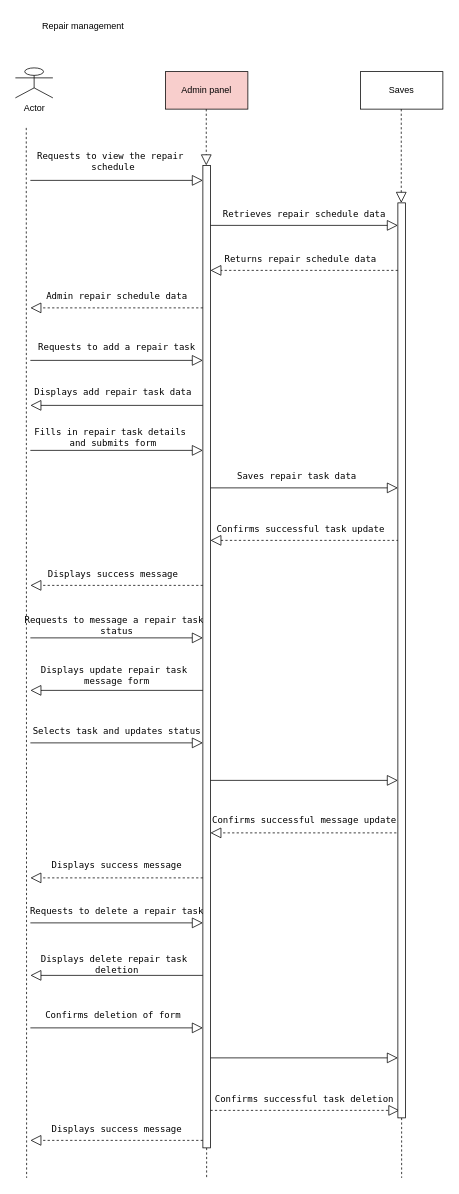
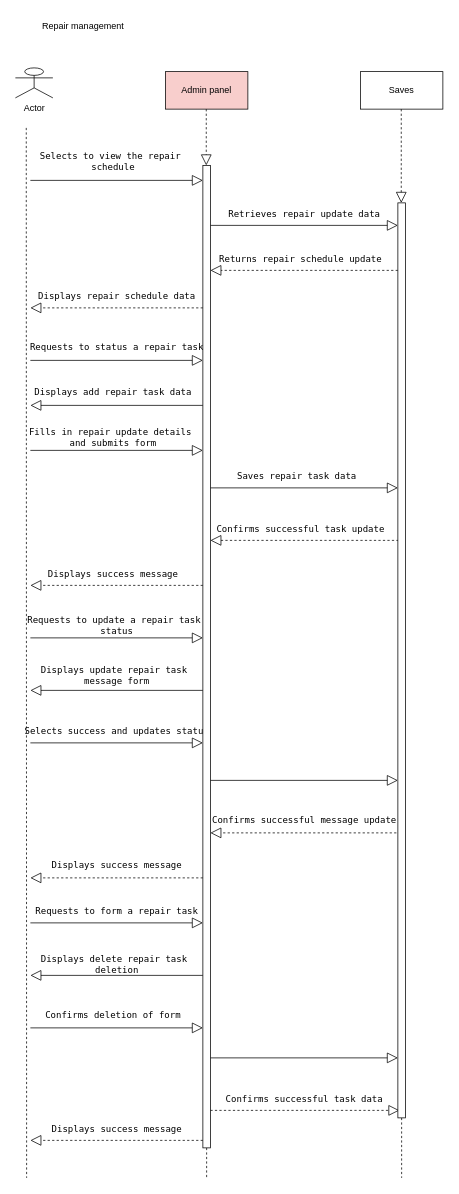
  <mxCell id="0" />
  <mxCell id="1" parent="0" />
  <mxCell id="2" value="Actor" style="shape=umlActor;verticalLabelPosition=bottom;verticalAlign=top;html=1;outlineConnect=0;" parent="1" vertex="1"><mxGeometry x="20" y="90" width="50" height="40" as="geometry" /></mxCell>
  <mxCell id="3" value="Saves" style="html=1;whiteSpace=wrap;" parent="1" vertex="1"><mxGeometry x="480" y="95" width="110" height="50" as="geometry" /></mxCell>
  <mxCell id="4" value="Admin panel" style="html=1;whiteSpace=wrap;fillColor=#f8cecc;" parent="1" vertex="1"><mxGeometry x="220" y="95" width="110" height="50" as="geometry" /></mxCell>
  <mxCell id="5" value="" style="endArrow=none;dashed=1;endFill=0;endSize=12;html=1;rounded=0;" parent="1" edge="1"><mxGeometry width="160" relative="1" as="geometry"><mxPoint x="34.5" y="170" as="sourcePoint" /><mxPoint x="35" y="1570" as="targetPoint" /></mxGeometry></mxCell>
  <mxCell id="6" value="" style="endArrow=none;dashed=1;endFill=0;endSize=12;html=1;rounded=0;" parent="1" source="51" edge="1"><mxGeometry width="160" relative="1" as="geometry"><mxPoint x="274.5" y="145" as="sourcePoint" /><mxPoint x="275" y="1570" as="targetPoint" /></mxGeometry></mxCell>
  <mxCell id="7" value="" style="endArrow=none;dashed=1;endFill=0;endSize=12;html=1;rounded=0;" parent="1" source="53" edge="1"><mxGeometry width="160" relative="1" as="geometry"><mxPoint x="534.5" y="145" as="sourcePoint" /><mxPoint x="535" y="1570" as="targetPoint" /></mxGeometry></mxCell>
- <mxCell id="8" value="&lt;pre&gt;&lt;code class=&quot;!whitespace-pre hljs language-makefile&quot;&gt;Requests to view the repair &lt;br&gt;schedule&lt;/code&gt;&lt;/pre&gt;" style="text;html=1;align=center;verticalAlign=middle;resizable=0;points=[];autosize=1;strokeColor=none;fillColor=none;" parent="1" vertex="1"><mxGeometry x="40" y="180" width="220" height="70" as="geometry" /></mxCell>
- <mxCell id="9" value="&lt;pre&gt;&lt;code class=&quot;!whitespace-pre hljs language-makefile&quot;&gt;Retrieves repair schedule data&lt;/code&gt;&lt;/pre&gt;" style="text;html=1;align=center;verticalAlign=middle;resizable=0;points=[];autosize=1;strokeColor=none;fillColor=none;" parent="1" vertex="1"><mxGeometry x="290" y="260" width="230" height="50" as="geometry" /></mxCell>
- <mxCell id="10" value="&lt;pre&gt;&lt;code class=&quot;!whitespace-pre hljs language-makefile&quot;&gt;Returns repair schedule data&lt;/code&gt;&lt;/pre&gt;" style="text;html=1;align=center;verticalAlign=middle;resizable=0;points=[];autosize=1;strokeColor=none;fillColor=none;" parent="1" vertex="1"><mxGeometry x="290" y="320" width="220" height="50" as="geometry" /></mxCell>
- <mxCell id="11" value="&lt;pre&gt;&lt;code class=&quot;!whitespace-pre hljs language-makefile&quot;&gt;Admin repair schedule data&lt;/code&gt;&lt;/pre&gt;" style="text;html=1;align=center;verticalAlign=middle;resizable=0;points=[];autosize=1;strokeColor=none;fillColor=none;" parent="1" vertex="1"><mxGeometry x="40" y="370" width="230" height="50" as="geometry" /></mxCell>
- <mxCell id="12" value="&lt;pre&gt;&lt;code class=&quot;!whitespace-pre hljs language-makefile&quot;&gt;Requests to add a repair task&lt;/code&gt;&lt;/pre&gt;" style="text;html=1;align=center;verticalAlign=middle;resizable=0;points=[];autosize=1;strokeColor=none;fillColor=none;" parent="1" vertex="1"><mxGeometry x="40" y="438" width="230" height="50" as="geometry" /></mxCell>
+ <mxCell id="8" value="&lt;pre&gt;&lt;code class=&quot;!whitespace-pre hljs language-makefile&quot;&gt;Selects to view the repair &lt;br&gt;schedule&lt;/code&gt;&lt;/pre&gt;" style="text;html=1;align=center;verticalAlign=middle;resizable=0;points=[];autosize=1;strokeColor=none;fillColor=none;" parent="1" vertex="1"><mxGeometry x="40" y="180" width="220" height="70" as="geometry" /></mxCell>
+ <mxCell id="9" value="&lt;pre&gt;&lt;code class=&quot;!whitespace-pre hljs language-makefile&quot;&gt;Retrieves repair update data&lt;/code&gt;&lt;/pre&gt;" style="text;html=1;align=center;verticalAlign=middle;resizable=0;points=[];autosize=1;strokeColor=none;fillColor=none;" parent="1" vertex="1"><mxGeometry x="290" y="260" width="230" height="50" as="geometry" /></mxCell>
+ <mxCell id="10" value="&lt;pre&gt;&lt;code class=&quot;!whitespace-pre hljs language-makefile&quot;&gt;Returns repair schedule update&lt;/code&gt;&lt;/pre&gt;" style="text;html=1;align=center;verticalAlign=middle;resizable=0;points=[];autosize=1;strokeColor=none;fillColor=none;" parent="1" vertex="1"><mxGeometry x="290" y="320" width="220" height="50" as="geometry" /></mxCell>
+ <mxCell id="11" value="&lt;pre&gt;&lt;code class=&quot;!whitespace-pre hljs language-makefile&quot;&gt;Displays repair schedule data&lt;/code&gt;&lt;/pre&gt;" style="text;html=1;align=center;verticalAlign=middle;resizable=0;points=[];autosize=1;strokeColor=none;fillColor=none;" parent="1" vertex="1"><mxGeometry x="40" y="370" width="230" height="50" as="geometry" /></mxCell>
+ <mxCell id="12" value="&lt;pre&gt;&lt;code class=&quot;!whitespace-pre hljs language-makefile&quot;&gt;Requests to status a repair task&lt;/code&gt;&lt;/pre&gt;" style="text;html=1;align=center;verticalAlign=middle;resizable=0;points=[];autosize=1;strokeColor=none;fillColor=none;" parent="1" vertex="1"><mxGeometry x="40" y="438" width="230" height="50" as="geometry" /></mxCell>
  <mxCell id="13" value="&lt;pre&gt;&lt;code class=&quot;!whitespace-pre hljs language-makefile&quot;&gt;Displays add repair task data&lt;/code&gt;&lt;/pre&gt;" style="text;html=1;align=center;verticalAlign=middle;resizable=0;points=[];autosize=1;strokeColor=none;fillColor=none;" parent="1" vertex="1"><mxGeometry x="35" y="498" width="230" height="50" as="geometry" /></mxCell>
- <mxCell id="14" value="&lt;pre&gt;&lt;code class=&quot;!whitespace-pre hljs language-makefile&quot;&gt;Fills in repair task details &lt;br&gt;and submits form&lt;/code&gt;&lt;/pre&gt;" style="text;html=1;align=center;verticalAlign=middle;resizable=0;points=[];autosize=1;strokeColor=none;fillColor=none;" parent="1" vertex="1"><mxGeometry x="35" y="548" width="230" height="70" as="geometry" /></mxCell>
+ <mxCell id="14" value="&lt;pre&gt;&lt;code class=&quot;!whitespace-pre hljs language-makefile&quot;&gt;Fills in repair update details &lt;br&gt;and submits form&lt;/code&gt;&lt;/pre&gt;" style="text;html=1;align=center;verticalAlign=middle;resizable=0;points=[];autosize=1;strokeColor=none;fillColor=none;" parent="1" vertex="1"><mxGeometry x="35" y="548" width="230" height="70" as="geometry" /></mxCell>
  <mxCell id="15" value="&lt;pre&gt;&lt;code class=&quot;!whitespace-pre hljs language-makefile&quot;&gt;Saves repair task data&lt;/code&gt;&lt;/pre&gt;" style="text;html=1;align=center;verticalAlign=middle;resizable=0;points=[];autosize=1;strokeColor=none;fillColor=none;" parent="1" vertex="1"><mxGeometry x="305" y="610" width="180" height="50" as="geometry" /></mxCell>
  <mxCell id="16" value="&lt;pre&gt;&lt;code class=&quot;!whitespace-pre hljs language-makefile&quot;&gt;Confirms successful task update&lt;/code&gt;&lt;/pre&gt;" style="text;html=1;align=center;verticalAlign=middle;resizable=0;points=[];autosize=1;strokeColor=none;fillColor=none;" parent="1" vertex="1"><mxGeometry x="275" y="680" width="250" height="50" as="geometry" /></mxCell>
  <mxCell id="17" value="&lt;pre&gt;&lt;code class=&quot;!whitespace-pre hljs language-makefile&quot;&gt;Displays success message&lt;/code&gt;&lt;/pre&gt;" style="text;html=1;align=center;verticalAlign=middle;resizable=0;points=[];autosize=1;strokeColor=none;fillColor=none;" parent="1" vertex="1"><mxGeometry x="55" y="740" width="190" height="50" as="geometry" /></mxCell>
- <mxCell id="18" value="&lt;pre&gt;&lt;code class=&quot;!whitespace-pre hljs language-makefile&quot;&gt;Requests to message a repair task &lt;br&gt;status&lt;/code&gt;&lt;/pre&gt;" style="text;html=1;align=center;verticalAlign=middle;resizable=0;points=[];autosize=1;strokeColor=none;fillColor=none;" parent="1" vertex="1"><mxGeometry x="30" y="798" width="250" height="70" as="geometry" /></mxCell>
+ <mxCell id="18" value="&lt;pre&gt;&lt;code class=&quot;!whitespace-pre hljs language-makefile&quot;&gt;Requests to update a repair task &lt;br&gt;status&lt;/code&gt;&lt;/pre&gt;" style="text;html=1;align=center;verticalAlign=middle;resizable=0;points=[];autosize=1;strokeColor=none;fillColor=none;" parent="1" vertex="1"><mxGeometry x="30" y="798" width="250" height="70" as="geometry" /></mxCell>
  <mxCell id="19" value="&lt;pre&gt;&lt;code class=&quot;!whitespace-pre hljs language-makefile&quot;&gt;Displays update repair task &lt;br&gt;message form&lt;/code&gt;&lt;/pre&gt;" style="text;html=1;align=center;verticalAlign=middle;resizable=0;points=[];autosize=1;strokeColor=none;fillColor=none;" parent="1" vertex="1"><mxGeometry x="45" y="865" width="220" height="70" as="geometry" /></mxCell>
- <mxCell id="20" value="&lt;pre&gt;&lt;code class=&quot;!whitespace-pre hljs language-makefile&quot;&gt;Selects task and updates status&lt;/code&gt;&lt;/pre&gt;" style="text;html=1;align=center;verticalAlign=middle;resizable=0;points=[];autosize=1;strokeColor=none;fillColor=none;" parent="1" vertex="1"><mxGeometry x="35" y="950" width="240" height="50" as="geometry" /></mxCell>
+ <mxCell id="20" value="&lt;pre&gt;&lt;code class=&quot;!whitespace-pre hljs language-makefile&quot;&gt;Selects success and updates status&lt;/code&gt;&lt;/pre&gt;" style="text;html=1;align=center;verticalAlign=middle;resizable=0;points=[];autosize=1;strokeColor=none;fillColor=none;" parent="1" vertex="1"><mxGeometry x="35" y="950" width="240" height="50" as="geometry" /></mxCell>
  <mxCell id="21" value="&lt;pre&gt;&lt;code class=&quot;!whitespace-pre hljs language-makefile&quot;&gt;Confirms successful message update&lt;/code&gt;&lt;/pre&gt;" style="text;html=1;align=center;verticalAlign=middle;resizable=0;points=[];autosize=1;strokeColor=none;fillColor=none;" parent="1" vertex="1"><mxGeometry x="280" y="1068" width="250" height="50" as="geometry" /></mxCell>
  <mxCell id="22" value="&lt;pre&gt;&lt;code class=&quot;!whitespace-pre hljs language-makefile&quot;&gt;Displays success message&lt;/code&gt;&lt;/pre&gt;" style="text;html=1;align=center;verticalAlign=middle;resizable=0;points=[];autosize=1;strokeColor=none;fillColor=none;" parent="1" vertex="1"><mxGeometry x="60" y="1128" width="190" height="50" as="geometry" /></mxCell>
- <mxCell id="23" value="&lt;pre&gt;&lt;code class=&quot;!whitespace-pre hljs language-makefile&quot;&gt;Requests to delete a repair task&lt;/code&gt;&lt;/pre&gt;" style="text;html=1;align=center;verticalAlign=middle;resizable=0;points=[];autosize=1;strokeColor=none;fillColor=none;" parent="1" vertex="1"><mxGeometry x="30" y="1190" width="250" height="50" as="geometry" /></mxCell>
+ <mxCell id="23" value="&lt;pre&gt;&lt;code class=&quot;!whitespace-pre hljs language-makefile&quot;&gt;Requests to form a repair task&lt;/code&gt;&lt;/pre&gt;" style="text;html=1;align=center;verticalAlign=middle;resizable=0;points=[];autosize=1;strokeColor=none;fillColor=none;" parent="1" vertex="1"><mxGeometry x="30" y="1190" width="250" height="50" as="geometry" /></mxCell>
  <mxCell id="24" value="&lt;pre&gt;&lt;code class=&quot;!whitespace-pre hljs language-makefile&quot;&gt;Displays delete repair task &lt;br&gt;deletion&lt;/code&gt;&lt;/pre&gt;" style="text;html=1;align=center;verticalAlign=middle;resizable=0;points=[];autosize=1;strokeColor=none;fillColor=none;" parent="1" vertex="1"><mxGeometry x="45" y="1250" width="220" height="70" as="geometry" /></mxCell>
  <mxCell id="25" value="&lt;pre&gt;&lt;code class=&quot;!whitespace-pre hljs language-makefile&quot;&gt;Confirms deletion of form&lt;/code&gt;&lt;/pre&gt;" style="text;html=1;align=center;verticalAlign=middle;resizable=0;points=[];autosize=1;strokeColor=none;fillColor=none;" parent="1" vertex="1"><mxGeometry x="50" y="1328" width="200" height="50" as="geometry" /></mxCell>
- <mxCell id="26" value="&lt;pre&gt;&lt;code class=&quot;!whitespace-pre hljs language-makefile&quot;&gt;Confirms successful task deletion&lt;/code&gt;&lt;/pre&gt;" style="text;html=1;align=center;verticalAlign=middle;resizable=0;points=[];autosize=1;strokeColor=none;fillColor=none;" parent="1" vertex="1"><mxGeometry x="280" y="1440" width="250" height="50" as="geometry" /></mxCell>
+ <mxCell id="26" value="&lt;pre&gt;&lt;code class=&quot;!whitespace-pre hljs language-makefile&quot;&gt;Confirms successful task data&lt;/code&gt;&lt;/pre&gt;" style="text;html=1;align=center;verticalAlign=middle;resizable=0;points=[];autosize=1;strokeColor=none;fillColor=none;" parent="1" vertex="1"><mxGeometry x="280" y="1440" width="250" height="50" as="geometry" /></mxCell>
  <mxCell id="27" value="&lt;pre&gt;&lt;code class=&quot;!whitespace-pre hljs language-makefile&quot;&gt;Displays success message&lt;/code&gt;&lt;/pre&gt;" style="text;html=1;align=center;verticalAlign=middle;resizable=0;points=[];autosize=1;strokeColor=none;fillColor=none;" parent="1" vertex="1"><mxGeometry x="60" y="1480" width="190" height="50" as="geometry" /></mxCell>
  <mxCell id="28" value="" style="endArrow=block;endFill=0;endSize=12;html=1;rounded=0;" parent="1" edge="1"><mxGeometry width="160" relative="1" as="geometry"><mxPoint x="40" y="240" as="sourcePoint" /><mxPoint x="270" y="240" as="targetPoint" /></mxGeometry></mxCell>
  <mxCell id="29" value="" style="endArrow=block;endFill=0;endSize=12;html=1;rounded=0;" parent="1" edge="1"><mxGeometry width="160" relative="1" as="geometry"><mxPoint x="280" y="300" as="sourcePoint" /><mxPoint x="530" y="300" as="targetPoint" /></mxGeometry></mxCell>
  <mxCell id="30" value="" style="endArrow=block;endFill=0;endSize=12;html=1;rounded=0;dashed=1;" parent="1" edge="1"><mxGeometry width="160" relative="1" as="geometry"><mxPoint x="530" y="360" as="sourcePoint" /><mxPoint x="280" y="360" as="targetPoint" /></mxGeometry></mxCell>
  <mxCell id="31" value="" style="endArrow=block;endFill=0;endSize=12;html=1;rounded=0;dashed=1;" parent="1" edge="1"><mxGeometry width="160" relative="1" as="geometry"><mxPoint x="270" y="410" as="sourcePoint" /><mxPoint x="40" y="410" as="targetPoint" /></mxGeometry></mxCell>
  <mxCell id="32" value="" style="endArrow=block;endFill=0;endSize=12;html=1;rounded=0;" parent="1" edge="1"><mxGeometry width="160" relative="1" as="geometry"><mxPoint x="40" y="480" as="sourcePoint" /><mxPoint x="270" y="480" as="targetPoint" /></mxGeometry></mxCell>
  <mxCell id="33" value="" style="endArrow=block;endFill=0;endSize=12;html=1;rounded=0;" parent="1" edge="1"><mxGeometry width="160" relative="1" as="geometry"><mxPoint x="270" y="540" as="sourcePoint" /><mxPoint x="40" y="540" as="targetPoint" /></mxGeometry></mxCell>
  <mxCell id="34" value="" style="endArrow=block;endFill=0;endSize=12;html=1;rounded=0;" parent="1" edge="1"><mxGeometry width="160" relative="1" as="geometry"><mxPoint x="40" y="600" as="sourcePoint" /><mxPoint x="270" y="600" as="targetPoint" /></mxGeometry></mxCell>
  <mxCell id="35" value="" style="endArrow=block;endFill=0;endSize=12;html=1;rounded=0;" parent="1" edge="1"><mxGeometry width="160" relative="1" as="geometry"><mxPoint x="280" y="650" as="sourcePoint" /><mxPoint x="530" y="650" as="targetPoint" /></mxGeometry></mxCell>
  <mxCell id="36" value="" style="endArrow=block;endFill=0;endSize=12;html=1;rounded=0;entryX=1.024;entryY=0.8;entryDx=0;entryDy=0;entryPerimeter=0;exitX=1.024;exitY=0.8;exitDx=0;exitDy=0;exitPerimeter=0;dashed=1;" parent="1" source="16" edge="1"><mxGeometry width="160" relative="1" as="geometry"><mxPoint x="510" y="720" as="sourcePoint" /><mxPoint x="280" y="720" as="targetPoint" /></mxGeometry></mxCell>
  <mxCell id="37" value="" style="endArrow=block;endFill=0;endSize=12;html=1;rounded=0;dashed=1;" parent="1" edge="1"><mxGeometry width="160" relative="1" as="geometry"><mxPoint x="270" y="780" as="sourcePoint" /><mxPoint x="40" y="780" as="targetPoint" /></mxGeometry></mxCell>
  <mxCell id="38" value="" style="endArrow=block;endFill=0;endSize=12;html=1;rounded=0;" parent="1" edge="1"><mxGeometry width="160" relative="1" as="geometry"><mxPoint x="40" y="850" as="sourcePoint" /><mxPoint x="270" y="850" as="targetPoint" /></mxGeometry></mxCell>
  <mxCell id="39" value="" style="endArrow=block;endFill=0;endSize=12;html=1;rounded=0;" parent="1" edge="1"><mxGeometry width="160" relative="1" as="geometry"><mxPoint x="270" y="920" as="sourcePoint" /><mxPoint x="40" y="920" as="targetPoint" /></mxGeometry></mxCell>
  <mxCell id="40" value="" style="endArrow=block;endFill=0;endSize=12;html=1;rounded=0;" parent="1" edge="1"><mxGeometry width="160" relative="1" as="geometry"><mxPoint x="40" y="990" as="sourcePoint" /><mxPoint x="270" y="990" as="targetPoint" /></mxGeometry></mxCell>
  <mxCell id="41" value="" style="endArrow=block;endFill=0;endSize=12;html=1;rounded=0;" parent="1" edge="1"><mxGeometry width="160" relative="1" as="geometry"><mxPoint x="280" y="1040" as="sourcePoint" /><mxPoint x="530" y="1040" as="targetPoint" /></mxGeometry></mxCell>
  <mxCell id="42" value="" style="endArrow=block;endFill=0;endSize=12;html=1;rounded=0;entryX=1.016;entryY=0.84;entryDx=0;entryDy=0;entryPerimeter=0;exitX=1.016;exitY=0.84;exitDx=0;exitDy=0;exitPerimeter=0;dashed=1;" parent="1" source="21" edge="1"><mxGeometry width="160" relative="1" as="geometry"><mxPoint x="510" y="1110" as="sourcePoint" /><mxPoint x="280" y="1110" as="targetPoint" /></mxGeometry></mxCell>
  <mxCell id="43" value="" style="endArrow=block;endFill=0;endSize=12;html=1;rounded=0;dashed=1;" parent="1" edge="1"><mxGeometry width="160" relative="1" as="geometry"><mxPoint x="270" y="1170" as="sourcePoint" /><mxPoint x="40" y="1170" as="targetPoint" /></mxGeometry></mxCell>
  <mxCell id="44" value="" style="endArrow=block;endFill=0;endSize=12;html=1;rounded=0;" parent="1" edge="1"><mxGeometry width="160" relative="1" as="geometry"><mxPoint x="40" y="1230" as="sourcePoint" /><mxPoint x="270" y="1230" as="targetPoint" /></mxGeometry></mxCell>
  <mxCell id="45" value="" style="endArrow=block;endFill=0;endSize=12;html=1;rounded=0;" parent="1" edge="1"><mxGeometry width="160" relative="1" as="geometry"><mxPoint x="270" y="1300" as="sourcePoint" /><mxPoint x="40" y="1300" as="targetPoint" /></mxGeometry></mxCell>
  <mxCell id="46" value="" style="endArrow=block;endFill=0;endSize=12;html=1;rounded=0;" parent="1" edge="1"><mxGeometry width="160" relative="1" as="geometry"><mxPoint x="40" y="1370" as="sourcePoint" /><mxPoint x="270" y="1370" as="targetPoint" /></mxGeometry></mxCell>
  <mxCell id="47" value="" style="endArrow=block;endFill=0;endSize=12;html=1;rounded=0;" parent="1" edge="1"><mxGeometry width="160" relative="1" as="geometry"><mxPoint x="280" y="1410" as="sourcePoint" /><mxPoint x="530" y="1410" as="targetPoint" /></mxGeometry></mxCell>
  <mxCell id="48" value="" style="endArrow=block;endFill=0;endSize=12;html=1;rounded=0;entryX=1.008;entryY=0.8;entryDx=0;entryDy=0;entryPerimeter=0;dashed=1;" parent="1" target="26" edge="1"><mxGeometry width="160" relative="1" as="geometry"><mxPoint x="280" y="1480" as="sourcePoint" /><mxPoint x="510" y="1480" as="targetPoint" /></mxGeometry></mxCell>
  <mxCell id="49" value="" style="endArrow=block;endFill=0;endSize=12;html=1;rounded=0;dashed=1;" parent="1" edge="1"><mxGeometry width="160" relative="1" as="geometry"><mxPoint x="270" y="1520" as="sourcePoint" /><mxPoint x="40" y="1520" as="targetPoint" /></mxGeometry></mxCell>
  <mxCell id="50" value="" style="endArrow=block;dashed=1;endFill=0;endSize=12;html=1;rounded=0;" parent="1" target="51" edge="1"><mxGeometry width="160" relative="1" as="geometry"><mxPoint x="274.5" y="145" as="sourcePoint" /><mxPoint x="275" y="1570" as="targetPoint" /></mxGeometry></mxCell>
  <mxCell id="51" value="" style="html=1;points=[];perimeter=orthogonalPerimeter;outlineConnect=0;targetShapes=umlLifeline;portConstraint=eastwest;newEdgeStyle={&quot;edgeStyle&quot;:&quot;elbowEdgeStyle&quot;,&quot;elbow&quot;:&quot;vertical&quot;,&quot;curved&quot;:0,&quot;rounded&quot;:0};" parent="1" vertex="1"><mxGeometry x="270" y="220" width="10" height="1310" as="geometry" /></mxCell>
  <mxCell id="52" value="" style="endArrow=block;dashed=1;endFill=0;endSize=12;html=1;rounded=0;" parent="1" target="53" edge="1"><mxGeometry width="160" relative="1" as="geometry"><mxPoint x="534.5" y="145" as="sourcePoint" /><mxPoint x="535" y="1570" as="targetPoint" /></mxGeometry></mxCell>
  <mxCell id="53" value="" style="html=1;points=[];perimeter=orthogonalPerimeter;outlineConnect=0;targetShapes=umlLifeline;portConstraint=eastwest;newEdgeStyle={&quot;edgeStyle&quot;:&quot;elbowEdgeStyle&quot;,&quot;elbow&quot;:&quot;vertical&quot;,&quot;curved&quot;:0,&quot;rounded&quot;:0};" parent="1" vertex="1"><mxGeometry x="530" y="270" width="10" height="1220" as="geometry" /></mxCell>
  <mxCell id="54" value="Repair management" style="text;html=1;align=center;verticalAlign=middle;resizable=0;points=[];autosize=1;strokeColor=none;fillColor=none;" parent="1" vertex="1"><mxGeometry x="40" y="20" width="140" height="30" as="geometry" /></mxCell>
